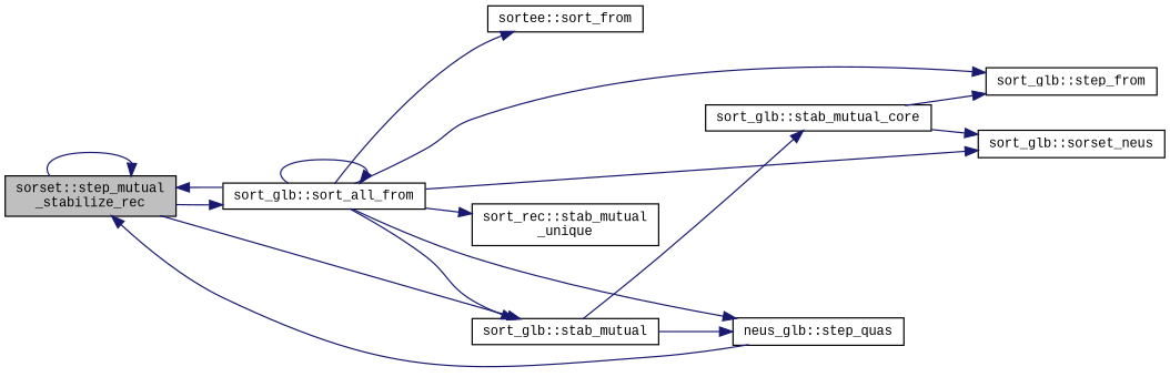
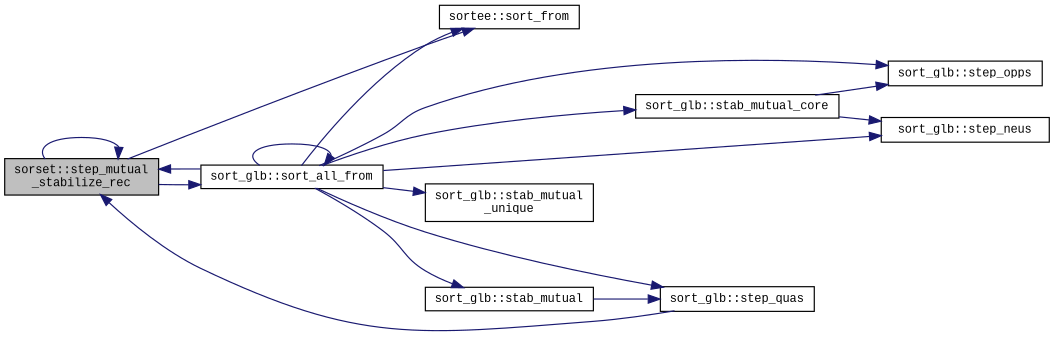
  digraph {
    fontname="Liberation Mono"
    rankdir=LR
    node [color=black fillcolor=white fontname="Liberation Mono" fontsize=10 shape=record style=filled]
    edge [color=midnightblue fontname="Liberation Mono" fontsize=10 labelfontname=Helvetica labelfontsize=10 style=solid]
    n1 [fillcolor=grey75 fontcolor=black height=0.2 label="sorset::step_mutual\l_stabilize_rec" width=0.4]
    n2 [height=0.2 label="sort_glb::sort_all_from" width=0.4]
    n3 [height=0.2 label="sortee::sort_from" width=0.4]
    n4 [height=0.2 label="sort_glb::stab_mutual" width=0.4]
    n5 [height=0.2 label="sort_glb::stab_mutual_core" width=0.4]
-   n6 [height=0.2 label="sort_glb::sorset_neus" width=0.4]
-   n7 [height=0.2 label="sort_glb::step_from" width=0.4]
-   n8 [height=0.2 label="neus_glb::step_quas" width=0.4]
-   n9 [height=0.2 label="sort_rec::stab_mutual\l_unique" width=0.4]
+   n6 [height=0.2 label="sort_glb::step_neus" width=0.4]
+   n7 [height=0.2 label="sort_glb::step_opps" width=0.4]
+   n8 [height=0.2 label="sort_glb::step_quas" width=0.4]
+   n9 [height=0.2 label="sort_glb::stab_mutual\l_unique" width=0.4]
    n1 -> n1
    n1 -> n2
-   n1 -> n4
+   n1 -> n3
    n2 -> n1
    n2 -> n2
    n2 -> n3
    n2 -> n4
-   n4 -> n5
+   n2 -> n5
    n2 -> n6
    n2 -> n7
    n2 -> n8
    n2 -> n9
    n4 -> n8
    n5 -> n6
    n5 -> n7
    n8 -> n1
  }
